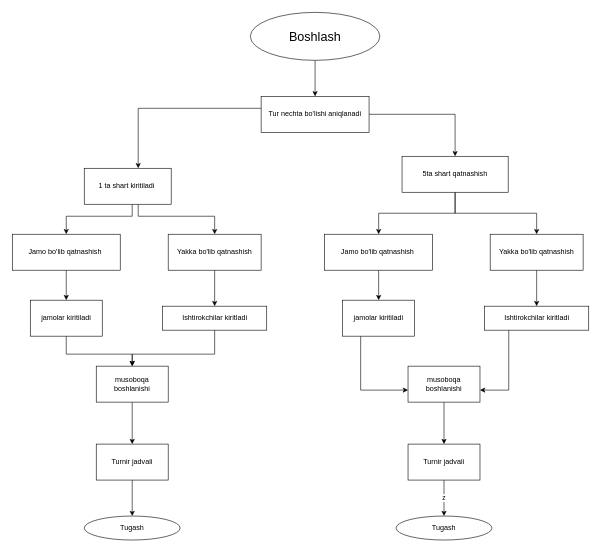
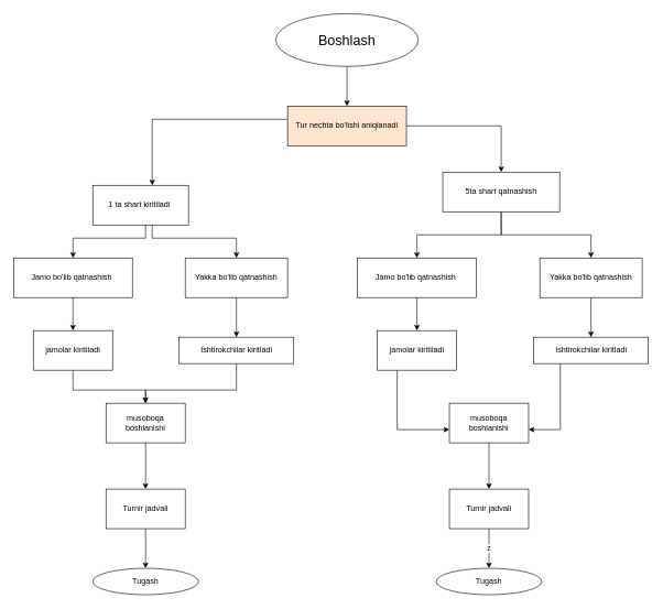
  <mxCell id="0" />
  <mxCell id="1" parent="0" />
  <mxCell id="2" value="" style="edgeStyle=orthogonalEdgeStyle;rounded=0;orthogonalLoop=1;jettySize=auto;html=1;" edge="1" parent="1" source="3" target="6"><mxGeometry relative="1" as="geometry"><mxPoint x="403" y="200" as="targetPoint" /></mxGeometry></mxCell>
  <mxCell id="3" value="&lt;font style=&quot;font-size: 21px;&quot;&gt;Boshlash&lt;/font&gt;" style="ellipse;whiteSpace=wrap;html=1;" vertex="1" parent="1"><mxGeometry x="417" y="20" width="216" height="80" as="geometry" /></mxCell>
  <mxCell id="4" value="" style="edgeStyle=orthogonalEdgeStyle;rounded=0;orthogonalLoop=1;jettySize=auto;html=1;" edge="1" parent="1" source="6" target="10"><mxGeometry relative="1" as="geometry"><Array as="points"><mxPoint x="230" y="180" /></Array></mxGeometry></mxCell>
  <mxCell id="5" value="" style="edgeStyle=orthogonalEdgeStyle;rounded=0;orthogonalLoop=1;jettySize=auto;html=1;" edge="1" parent="1" source="6" target="13"><mxGeometry relative="1" as="geometry" /></mxCell>
- <mxCell id="6" value="Tur nechta bo'lishi aniqlanadi" style="rounded=0;whiteSpace=wrap;html=1;" vertex="1" parent="1"><mxGeometry x="435" y="160" width="180" height="60" as="geometry" /></mxCell>
+ <mxCell id="6" value="Tur nechta bo'lishi aniqlanadi" style="rounded=0;whiteSpace=wrap;html=1;fillColor=#ffe6cc;" vertex="1" parent="1"><mxGeometry x="435" y="160" width="180" height="60" as="geometry" /></mxCell>
  <mxCell id="7" style="edgeStyle=orthogonalEdgeStyle;rounded=0;orthogonalLoop=1;jettySize=auto;html=1;exitX=0.5;exitY=1;exitDx=0;exitDy=0;" edge="1" parent="1" source="6" target="6"><mxGeometry relative="1" as="geometry" /></mxCell>
  <mxCell id="8" value="" style="edgeStyle=orthogonalEdgeStyle;rounded=0;orthogonalLoop=1;jettySize=auto;html=1;entryX=0.5;entryY=0;entryDx=0;entryDy=0;" edge="1" parent="1" source="10" target="15"><mxGeometry relative="1" as="geometry"><Array as="points"><mxPoint x="220" y="360" /><mxPoint x="110" y="360" /></Array></mxGeometry></mxCell>
  <mxCell id="9" style="edgeStyle=orthogonalEdgeStyle;rounded=0;orthogonalLoop=1;jettySize=auto;html=1;entryX=0.5;entryY=0;entryDx=0;entryDy=0;" edge="1" parent="1" source="10" target="17"><mxGeometry relative="1" as="geometry"><Array as="points"><mxPoint x="230" y="360" /><mxPoint x="357" y="360" /></Array></mxGeometry></mxCell>
  <mxCell id="10" value="1 ta shart kiritiladi&amp;nbsp;" style="rounded=0;whiteSpace=wrap;html=1;" vertex="1" parent="1"><mxGeometry x="140" y="280" width="145" height="60" as="geometry" /></mxCell>
  <mxCell id="11" style="edgeStyle=orthogonalEdgeStyle;rounded=0;orthogonalLoop=1;jettySize=auto;html=1;entryX=0.5;entryY=0;entryDx=0;entryDy=0;" edge="1" parent="1" source="13" target="28"><mxGeometry relative="1" as="geometry" /></mxCell>
  <mxCell id="12" style="edgeStyle=orthogonalEdgeStyle;rounded=0;orthogonalLoop=1;jettySize=auto;html=1;entryX=0.5;entryY=0;entryDx=0;entryDy=0;" edge="1" parent="1" source="13" target="30"><mxGeometry relative="1" as="geometry" /></mxCell>
  <mxCell id="13" value="5ta shart qatnashish" style="whiteSpace=wrap;html=1;rounded=0;" vertex="1" parent="1"><mxGeometry x="670" y="260" width="177" height="60" as="geometry" /></mxCell>
  <mxCell id="14" style="edgeStyle=orthogonalEdgeStyle;rounded=0;orthogonalLoop=1;jettySize=auto;html=1;" edge="1" parent="1" source="15" target="19"><mxGeometry relative="1" as="geometry"><mxPoint x="110" y="520" as="targetPoint" /></mxGeometry></mxCell>
  <mxCell id="15" value="Jamo bo'lib qatnashish&amp;nbsp;" style="rounded=0;whiteSpace=wrap;html=1;" vertex="1" parent="1"><mxGeometry x="20" y="390" width="180" height="60" as="geometry" /></mxCell>
  <mxCell id="16" value="" style="edgeStyle=orthogonalEdgeStyle;rounded=0;orthogonalLoop=1;jettySize=auto;html=1;" edge="1" parent="1" source="17" target="24"><mxGeometry relative="1" as="geometry" /></mxCell>
  <mxCell id="17" value="Yakka bo'lib qatnashish" style="rounded=0;whiteSpace=wrap;html=1;" vertex="1" parent="1"><mxGeometry x="280" y="390" width="155" height="60" as="geometry" /></mxCell>
  <mxCell id="18" style="edgeStyle=orthogonalEdgeStyle;rounded=0;orthogonalLoop=1;jettySize=auto;html=1;" edge="1" parent="1" source="19" target="26"><mxGeometry relative="1" as="geometry"><Array as="points"><mxPoint x="110" y="590" /><mxPoint x="220" y="590" /></Array></mxGeometry></mxCell>
  <mxCell id="19" value="jamolar kiritiladi" style="rounded=0;whiteSpace=wrap;html=1;" vertex="1" parent="1"><mxGeometry x="50" y="500" width="120" height="60" as="geometry" /></mxCell>
  <mxCell id="20" value="" style="edgeStyle=orthogonalEdgeStyle;rounded=0;orthogonalLoop=1;jettySize=auto;html=1;" edge="1" parent="1" source="21" target="22"><mxGeometry relative="1" as="geometry" /></mxCell>
  <mxCell id="21" value="Turnir jadvali" style="whiteSpace=wrap;html=1;rounded=0;" vertex="1" parent="1"><mxGeometry x="159.99" y="740" width="120" height="60" as="geometry" /></mxCell>
  <mxCell id="22" value="Tugash" style="ellipse;whiteSpace=wrap;html=1;rounded=0;" vertex="1" parent="1"><mxGeometry x="140" y="860" width="160" height="40" as="geometry" /></mxCell>
  <mxCell id="23" value="" style="edgeStyle=orthogonalEdgeStyle;rounded=0;orthogonalLoop=1;jettySize=auto;html=1;" edge="1" parent="1" source="24" target="26"><mxGeometry relative="1" as="geometry"><Array as="points"><mxPoint x="357" y="590" /><mxPoint x="220" y="590" /></Array></mxGeometry></mxCell>
  <mxCell id="24" value="Ishtirokchilar kiritladi" style="whiteSpace=wrap;html=1;rounded=0;" vertex="1" parent="1"><mxGeometry x="270.63" y="510" width="173.75" height="40" as="geometry" /></mxCell>
  <mxCell id="25" style="edgeStyle=orthogonalEdgeStyle;rounded=0;orthogonalLoop=1;jettySize=auto;html=1;exitX=0.5;exitY=1;exitDx=0;exitDy=0;entryX=0.5;entryY=0;entryDx=0;entryDy=0;" edge="1" parent="1" source="26" target="21"><mxGeometry relative="1" as="geometry" /></mxCell>
  <mxCell id="26" value="musoboqa boshlanishi" style="whiteSpace=wrap;html=1;rounded=0;" vertex="1" parent="1"><mxGeometry x="159.995" y="610" width="120" height="60" as="geometry" /></mxCell>
  <mxCell id="27" style="edgeStyle=orthogonalEdgeStyle;rounded=0;orthogonalLoop=1;jettySize=auto;html=1;" edge="1" parent="1" source="28" target="32"><mxGeometry relative="1" as="geometry"><mxPoint x="601" y="580" as="targetPoint" /></mxGeometry></mxCell>
  <mxCell id="28" value="Jamo bo'lib qatnashish&amp;nbsp;" style="rounded=0;whiteSpace=wrap;html=1;" vertex="1" parent="1"><mxGeometry x="541" y="390" width="180" height="60" as="geometry" /></mxCell>
  <mxCell id="29" value="" style="edgeStyle=orthogonalEdgeStyle;rounded=0;orthogonalLoop=1;jettySize=auto;html=1;" edge="1" parent="1" source="30" target="37"><mxGeometry relative="1" as="geometry" /></mxCell>
  <mxCell id="30" value="Yakka bo'lib qatnashish" style="rounded=0;whiteSpace=wrap;html=1;" vertex="1" parent="1"><mxGeometry x="817" y="390" width="155" height="60" as="geometry" /></mxCell>
  <mxCell id="31" style="edgeStyle=orthogonalEdgeStyle;rounded=0;orthogonalLoop=1;jettySize=auto;html=1;" edge="1" parent="1" source="32" target="39"><mxGeometry relative="1" as="geometry"><Array as="points"><mxPoint x="601" y="650" /><mxPoint x="740" y="650" /></Array></mxGeometry></mxCell>
  <mxCell id="32" value="jamolar kiritiladi" style="rounded=0;whiteSpace=wrap;html=1;" vertex="1" parent="1"><mxGeometry x="571" y="500" width="120" height="60" as="geometry" /></mxCell>
  <mxCell id="33" value="z" style="edgeStyle=orthogonalEdgeStyle;rounded=0;orthogonalLoop=1;jettySize=auto;html=1;" edge="1" parent="1" source="34" target="35"><mxGeometry relative="1" as="geometry" /></mxCell>
  <mxCell id="34" value="Turnir jadvali" style="whiteSpace=wrap;html=1;rounded=0;" vertex="1" parent="1"><mxGeometry x="680.01" y="740" width="120" height="60" as="geometry" /></mxCell>
  <mxCell id="35" value="Tugash" style="ellipse;whiteSpace=wrap;html=1;rounded=0;" vertex="1" parent="1"><mxGeometry x="660" y="860" width="160" height="40" as="geometry" /></mxCell>
  <mxCell id="36" value="" style="edgeStyle=orthogonalEdgeStyle;rounded=0;orthogonalLoop=1;jettySize=auto;html=1;" edge="1" parent="1" source="37" target="39"><mxGeometry relative="1" as="geometry"><Array as="points"><mxPoint x="848" y="650" /><mxPoint x="740" y="650" /></Array></mxGeometry></mxCell>
  <mxCell id="37" value="Ishtirokchilar kiritladi" style="whiteSpace=wrap;html=1;rounded=0;" vertex="1" parent="1"><mxGeometry x="807.63" y="510" width="173.75" height="40" as="geometry" /></mxCell>
  <mxCell id="38" style="edgeStyle=orthogonalEdgeStyle;rounded=0;orthogonalLoop=1;jettySize=auto;html=1;entryX=0.5;entryY=0;entryDx=0;entryDy=0;" edge="1" parent="1" source="39" target="34"><mxGeometry relative="1" as="geometry" /></mxCell>
  <mxCell id="39" value="musoboqa boshlanishi" style="whiteSpace=wrap;html=1;rounded=0;" vertex="1" parent="1"><mxGeometry x="680.005" y="610" width="120" height="60" as="geometry" /></mxCell>
